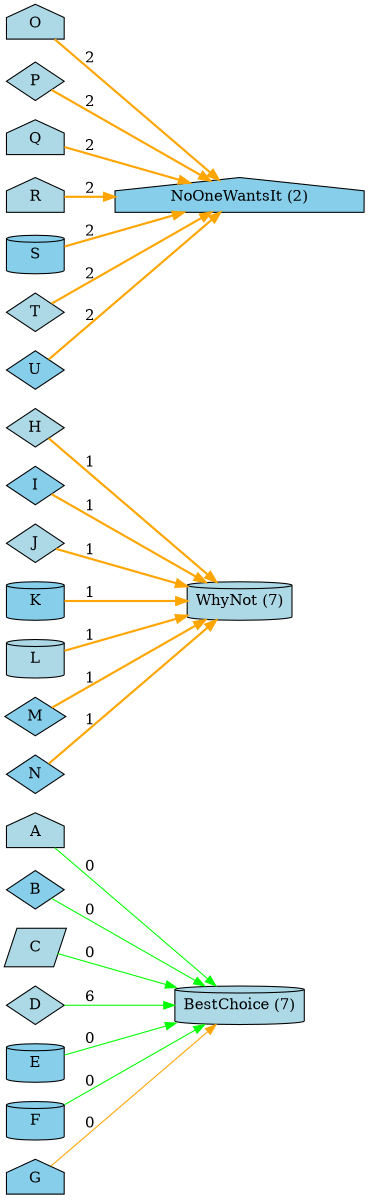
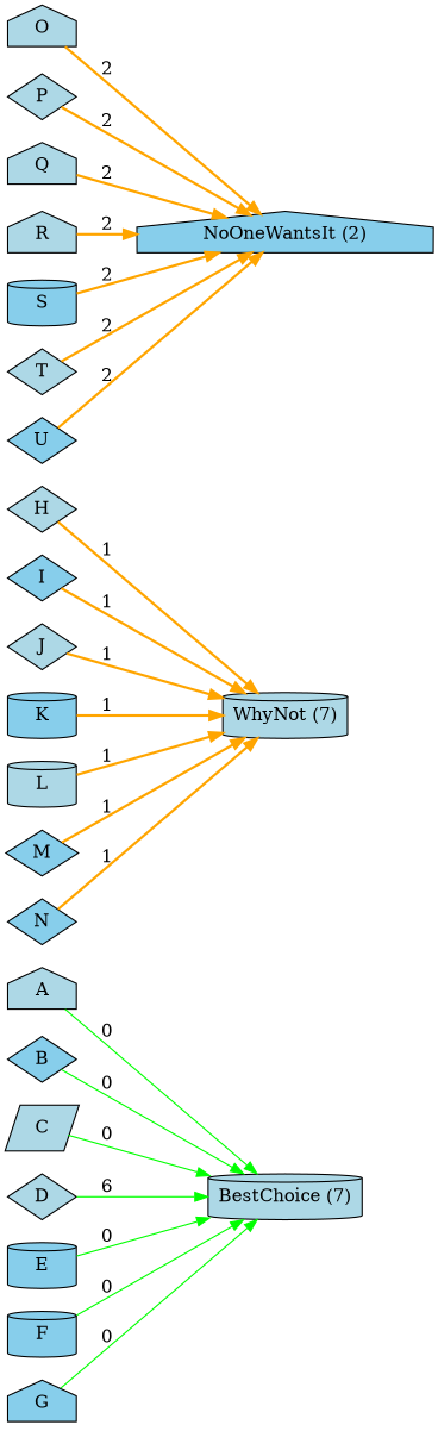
  digraph {
    rankdir=LR
    node [fillcolor=lightblue shape=diamond style=filled]
    edge [color=orange penwidth=2.0]
    A [shape=house]
    "BestChoice (7)" [shape=cylinder]
    B [fillcolor=skyblue]
    C [shape=parallelogram]
    D
    E [fillcolor=skyblue shape=cylinder]
    F [fillcolor=skyblue shape=cylinder]
    G [fillcolor=skyblue shape=house]
    "WhyNot (7)" [shape=cylinder]
    H
    I [fillcolor=skyblue]
    J
    K [fillcolor=skyblue shape=cylinder]
    L [shape=cylinder]
    M [fillcolor=skyblue]
    N [fillcolor=skyblue]
    O [shape=house]
    n18 [fillcolor=skyblue label="NoOneWantsIt (2)" shape=house]
    P
    Q [shape=house]
    R [shape=house]
    S [fillcolor=skyblue shape=cylinder]
    T
    U [fillcolor=skyblue]
    A -> "BestChoice (7)" [color=green label=0 penwidth=1.0]
    B -> "BestChoice (7)" [color=green label=0 penwidth=1.0]
    C -> "BestChoice (7)" [color=green label=0 penwidth=1.0]
    D -> "BestChoice (7)" [color=green label=6 penwidth=1.0]
    E -> "BestChoice (7)" [color=green label=0 penwidth=1.0]
    F -> "BestChoice (7)" [color=green label=0 penwidth=1.0]
-   G -> "BestChoice (7)" [label=0 penwidth=1.0]
+   G -> "BestChoice (7)" [color=green label=0 penwidth=1.0]
    H -> "WhyNot (7)" [label=1]
    I -> "WhyNot (7)" [label=1]
    J -> "WhyNot (7)" [label=1]
    K -> "WhyNot (7)" [label=1]
    L -> "WhyNot (7)" [label=1]
    M -> "WhyNot (7)" [label=1]
    N -> "WhyNot (7)" [label=1]
    O -> n18 [label=2]
    P -> n18 [label=2]
    Q -> n18 [label=2]
    R -> n18 [label=2]
    S -> n18 [label=2]
    T -> n18 [label=2]
    U -> n18 [label=2]
  }
